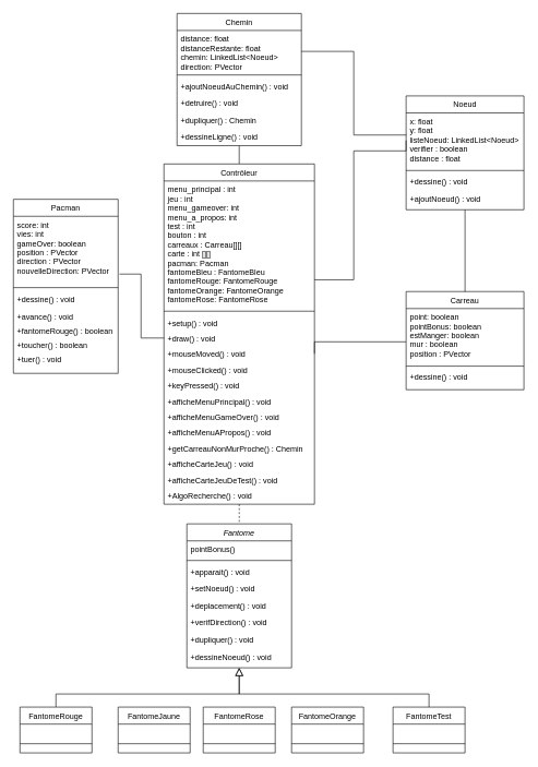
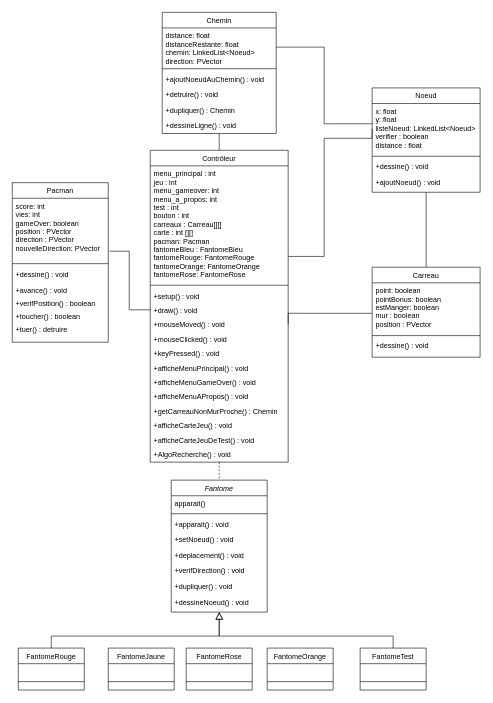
  <mxCell id="0" />
  <mxCell id="1" parent="0" />
  <mxCell id="2" value="" style="endArrow=block;endSize=10;endFill=0;shadow=0;strokeWidth=1;rounded=0;edgeStyle=elbowEdgeStyle;elbow=vertical;exitX=0.5;exitY=0;exitDx=0;exitDy=0;" parent="1" source="60" target="45" edge="1"><mxGeometry width="160" relative="1" as="geometry"><mxPoint x="280" y="963" as="sourcePoint" /><mxPoint x="280" y="963" as="targetPoint" /><Array as="points"><mxPoint x="260" y="1060" /><mxPoint x="220" y="1040" /><mxPoint x="380" y="1060" /><mxPoint x="430" y="1064" /></Array></mxGeometry></mxCell>
  <mxCell id="3" value="Chemin&#10;" style="swimlane;fontStyle=0;align=center;verticalAlign=top;childLayout=stackLayout;horizontal=1;startSize=26;horizontalStack=0;resizeParent=1;resizeLast=0;collapsible=1;marginBottom=0;rounded=0;shadow=0;strokeWidth=1;" parent="1" vertex="1"><mxGeometry x="270" y="20" width="190" height="202" as="geometry"><mxRectangle x="550" y="140" width="160" height="26" as="alternateBounds" /></mxGeometry></mxCell>
  <mxCell id="4" value="distance: float&#10;distanceRestante: float&#10;chemin: LinkedList&lt;Noeud&gt;&#10;direction: PVector" style="text;align=left;verticalAlign=top;spacingLeft=4;spacingRight=4;overflow=hidden;rotatable=0;points=[[0,0.5],[1,0.5]];portConstraint=eastwest;rounded=0;shadow=0;html=0;" parent="3" vertex="1"><mxGeometry y="26" width="190" height="64" as="geometry" /></mxCell>
  <mxCell id="5" value="" style="line;html=1;strokeWidth=1;align=left;verticalAlign=middle;spacingTop=-1;spacingLeft=3;spacingRight=3;rotatable=0;labelPosition=right;points=[];portConstraint=eastwest;" parent="3" vertex="1"><mxGeometry y="90" width="190" height="8" as="geometry" /></mxCell>
  <mxCell id="6" value="+ajoutNoeudAuChemin() : void" style="text;align=left;verticalAlign=top;spacingLeft=4;spacingRight=4;overflow=hidden;rotatable=0;points=[[0,0.5],[1,0.5]];portConstraint=eastwest;" parent="3" vertex="1"><mxGeometry y="98" width="190" height="26" as="geometry" /></mxCell>
  <mxCell id="7" value="+detruire() : void" style="text;align=left;verticalAlign=top;spacingLeft=4;spacingRight=4;overflow=hidden;rotatable=0;points=[[0,0.5],[1,0.5]];portConstraint=eastwest;" parent="3" vertex="1"><mxGeometry y="124" width="190" height="26" as="geometry" /></mxCell>
  <mxCell id="8" value="+dupliquer() : Chemin" style="text;align=left;verticalAlign=top;spacingLeft=4;spacingRight=4;overflow=hidden;rotatable=0;points=[[0,0.5],[1,0.5]];portConstraint=eastwest;" parent="3" vertex="1"><mxGeometry y="150" width="190" height="26" as="geometry" /></mxCell>
  <mxCell id="9" value="+dessineLigne() : void" style="text;align=left;verticalAlign=top;spacingLeft=4;spacingRight=4;overflow=hidden;rotatable=0;points=[[0,0.5],[1,0.5]];portConstraint=eastwest;" parent="3" vertex="1"><mxGeometry y="176" width="190" height="26" as="geometry" /></mxCell>
  <mxCell id="10" value="Noeud&#10;" style="swimlane;fontStyle=0;align=center;verticalAlign=top;childLayout=stackLayout;horizontal=1;startSize=26;horizontalStack=0;resizeParent=1;resizeLast=0;collapsible=1;marginBottom=0;rounded=0;shadow=0;strokeWidth=1;" parent="1" vertex="1"><mxGeometry x="620" y="146" width="180" height="174" as="geometry"><mxRectangle x="550" y="140" width="160" height="26" as="alternateBounds" /></mxGeometry></mxCell>
  <mxCell id="11" value="x: float&#10;y: float&#10;listeNoeud: LinkedList&lt;Noeud&gt;&#10;verifier : boolean&#10;distance : float" style="text;align=left;verticalAlign=top;spacingLeft=4;spacingRight=4;overflow=hidden;rotatable=0;points=[[0,0.5],[1,0.5]];portConstraint=eastwest;rounded=0;shadow=0;html=0;" parent="10" vertex="1"><mxGeometry y="26" width="180" height="84" as="geometry" /></mxCell>
  <mxCell id="12" value="" style="line;html=1;strokeWidth=1;align=left;verticalAlign=middle;spacingTop=-1;spacingLeft=3;spacingRight=3;rotatable=0;labelPosition=right;points=[];portConstraint=eastwest;" parent="10" vertex="1"><mxGeometry y="110" width="180" height="8" as="geometry" /></mxCell>
  <mxCell id="13" value="+dessine() : void&#10; " style="text;align=left;verticalAlign=top;spacingLeft=4;spacingRight=4;overflow=hidden;rotatable=0;points=[[0,0.5],[1,0.5]];portConstraint=eastwest;" parent="10" vertex="1"><mxGeometry y="118" width="180" height="26" as="geometry" /></mxCell>
  <mxCell id="14" value="+ajoutNoeud() : void&#10;" style="text;align=left;verticalAlign=top;spacingLeft=4;spacingRight=4;overflow=hidden;rotatable=0;points=[[0,0.5],[1,0.5]];portConstraint=eastwest;" parent="10" vertex="1"><mxGeometry y="144" width="180" height="26" as="geometry" /></mxCell>
  <mxCell id="15" value="" style="endArrow=none;html=1;edgeStyle=orthogonalEdgeStyle;strokeColor=#000000;fontColor=none;exitX=0.5;exitY=1;exitDx=0;exitDy=0;entryX=0.5;entryY=0;entryDx=0;entryDy=0;" parent="1" source="3" target="22" edge="1"><mxGeometry relative="1" as="geometry"><mxPoint x="270" y="290" as="sourcePoint" /><mxPoint x="380" y="280" as="targetPoint" /></mxGeometry></mxCell>
  <mxCell id="16" value="Carreau&#10;" style="swimlane;fontStyle=0;align=center;verticalAlign=top;childLayout=stackLayout;horizontal=1;startSize=26;horizontalStack=0;resizeParent=1;resizeLast=0;collapsible=1;marginBottom=0;rounded=0;shadow=0;strokeWidth=1;" parent="1" vertex="1"><mxGeometry x="620" y="445" width="180" height="150" as="geometry"><mxRectangle x="550" y="140" width="160" height="26" as="alternateBounds" /></mxGeometry></mxCell>
  <mxCell id="17" value="point: boolean&#10;pointBonus: boolean&#10;estManger: boolean&#10;mur : boolean&#10;position : PVector" style="text;align=left;verticalAlign=top;spacingLeft=4;spacingRight=4;overflow=hidden;rotatable=0;points=[[0,0.5],[1,0.5]];portConstraint=eastwest;rounded=0;shadow=0;html=0;" parent="16" vertex="1"><mxGeometry y="26" width="180" height="84" as="geometry" /></mxCell>
  <mxCell id="18" value="" style="line;html=1;strokeWidth=1;align=left;verticalAlign=middle;spacingTop=-1;spacingLeft=3;spacingRight=3;rotatable=0;labelPosition=right;points=[];portConstraint=eastwest;" parent="16" vertex="1"><mxGeometry y="110" width="180" height="8" as="geometry" /></mxCell>
  <mxCell id="19" value="+dessine() : void&#10;" style="text;align=left;verticalAlign=top;spacingLeft=4;spacingRight=4;overflow=hidden;rotatable=0;points=[[0,0.5],[1,0.5]];portConstraint=eastwest;" parent="16" vertex="1"><mxGeometry y="118" width="180" height="26" as="geometry" /></mxCell>
  <mxCell id="20" value="" style="endArrow=none;html=1;edgeStyle=orthogonalEdgeStyle;strokeColor=#000000;fontColor=none;entryX=0.5;entryY=0;entryDx=0;entryDy=0;exitX=0.5;exitY=1;exitDx=0;exitDy=0;" parent="1" source="10" target="16" edge="1"><mxGeometry relative="1" as="geometry"><mxPoint x="360" y="320" as="sourcePoint" /><mxPoint x="520" y="320" as="targetPoint" /></mxGeometry></mxCell>
  <mxCell id="21" style="edgeStyle=orthogonalEdgeStyle;rounded=0;orthogonalLoop=1;jettySize=auto;html=1;exitX=0.5;exitY=1;exitDx=0;exitDy=0;entryX=0.5;entryY=0;entryDx=0;entryDy=0;endArrow=none;endFill=0;dashed=1;" edge="1" parent="1" source="22" target="45"><mxGeometry relative="1" as="geometry" /></mxCell>
  <mxCell id="22" value="Contrôleur" style="swimlane;fontStyle=0;align=center;verticalAlign=top;childLayout=stackLayout;horizontal=1;startSize=26;horizontalStack=0;resizeParent=1;resizeLast=0;collapsible=1;marginBottom=0;rounded=0;shadow=0;strokeWidth=1;" parent="1" vertex="1"><mxGeometry x="250" y="250" width="230" height="520" as="geometry"><mxRectangle x="550" y="140" width="160" height="26" as="alternateBounds" /></mxGeometry></mxCell>
  <mxCell id="23" value="menu_principal : int&#10;jeu : int&#10;menu_gameover: int &#10;menu_a_propos: int&#10;test : int&#10;bouton : int&#10;carreaux : Carreau[][]&#10;carte : int [][]&#10;pacman: Pacman&#10;fantomeBleu : FantomeBleu&#10;fantomeRouge: FantomeRouge&#10;fantomeOrange: FantomeOrange&#10;fantomeRose: FantomeRose" style="text;align=left;verticalAlign=top;spacingLeft=4;spacingRight=4;overflow=hidden;rotatable=0;points=[[0,0.5],[1,0.5]];portConstraint=eastwest;" parent="22" vertex="1"><mxGeometry y="26" width="230" height="194" as="geometry" /></mxCell>
  <mxCell id="24" value="" style="line;html=1;strokeWidth=1;align=left;verticalAlign=middle;spacingTop=-1;spacingLeft=3;spacingRight=3;rotatable=0;labelPosition=right;points=[];portConstraint=eastwest;" parent="22" vertex="1"><mxGeometry y="220" width="230" height="10" as="geometry" /></mxCell>
  <mxCell id="25" value="+setup() : void&#10;" style="text;align=left;verticalAlign=top;spacingLeft=4;spacingRight=4;overflow=hidden;rotatable=0;points=[[0,0.5],[1,0.5]];portConstraint=eastwest;" parent="22" vertex="1"><mxGeometry y="230" width="230" height="24" as="geometry" /></mxCell>
  <mxCell id="26" value="+draw() : void" style="text;align=left;verticalAlign=top;spacingLeft=4;spacingRight=4;overflow=hidden;rotatable=0;points=[[0,0.5],[1,0.5]];portConstraint=eastwest;" parent="22" vertex="1"><mxGeometry y="254" width="230" height="24" as="geometry" /></mxCell>
  <mxCell id="27" value="+mouseMoved() : void" style="text;align=left;verticalAlign=top;spacingLeft=4;spacingRight=4;overflow=hidden;rotatable=0;points=[[0,0.5],[1,0.5]];portConstraint=eastwest;" parent="22" vertex="1"><mxGeometry y="278" width="230" height="24" as="geometry" /></mxCell>
  <mxCell id="28" value="+mouseClicked() : void" style="text;align=left;verticalAlign=top;spacingLeft=4;spacingRight=4;overflow=hidden;rotatable=0;points=[[0,0.5],[1,0.5]];portConstraint=eastwest;" parent="22" vertex="1"><mxGeometry y="302" width="230" height="24" as="geometry" /></mxCell>
  <mxCell id="29" value="+keyPressed() : void" style="text;align=left;verticalAlign=top;spacingLeft=4;spacingRight=4;overflow=hidden;rotatable=0;points=[[0,0.5],[1,0.5]];portConstraint=eastwest;" vertex="1" parent="22"><mxGeometry y="326" width="230" height="24" as="geometry" /></mxCell>
  <mxCell id="30" value="+afficheMenuPrincipal() : void" style="text;align=left;verticalAlign=top;spacingLeft=4;spacingRight=4;overflow=hidden;rotatable=0;points=[[0,0.5],[1,0.5]];portConstraint=eastwest;" vertex="1" parent="22"><mxGeometry y="350" width="230" height="24" as="geometry" /></mxCell>
  <mxCell id="31" value="+afficheMenuGameOver() : void" style="text;align=left;verticalAlign=top;spacingLeft=4;spacingRight=4;overflow=hidden;rotatable=0;points=[[0,0.5],[1,0.5]];portConstraint=eastwest;" vertex="1" parent="22"><mxGeometry y="374" width="230" height="24" as="geometry" /></mxCell>
  <mxCell id="32" value="+afficheMenuAPropos() : void" style="text;align=left;verticalAlign=top;spacingLeft=4;spacingRight=4;overflow=hidden;rotatable=0;points=[[0,0.5],[1,0.5]];portConstraint=eastwest;" vertex="1" parent="22"><mxGeometry y="398" width="230" height="24" as="geometry" /></mxCell>
  <mxCell id="33" value="+getCarreauNonMurProche() : Chemin" style="text;align=left;verticalAlign=top;spacingLeft=4;spacingRight=4;overflow=hidden;rotatable=0;points=[[0,0.5],[1,0.5]];portConstraint=eastwest;" vertex="1" parent="22"><mxGeometry y="422" width="230" height="24" as="geometry" /></mxCell>
  <mxCell id="34" value="+afficheCarteJeu() : void" style="text;align=left;verticalAlign=top;spacingLeft=4;spacingRight=4;overflow=hidden;rotatable=0;points=[[0,0.5],[1,0.5]];portConstraint=eastwest;" vertex="1" parent="22"><mxGeometry y="446" width="230" height="24" as="geometry" /></mxCell>
  <mxCell id="35" value="+afficheCarteJeuDeTest() : void" style="text;align=left;verticalAlign=top;spacingLeft=4;spacingRight=4;overflow=hidden;rotatable=0;points=[[0,0.5],[1,0.5]];portConstraint=eastwest;" vertex="1" parent="22"><mxGeometry y="470" width="230" height="24" as="geometry" /></mxCell>
  <mxCell id="36" value="+AlgoRecherche() : void" style="text;align=left;verticalAlign=top;spacingLeft=4;spacingRight=4;overflow=hidden;rotatable=0;points=[[0,0.5],[1,0.5]];portConstraint=eastwest;" vertex="1" parent="22"><mxGeometry y="494" width="230" height="24" as="geometry" /></mxCell>
  <mxCell id="37" value="Pacman&#10;" style="swimlane;fontStyle=0;align=center;verticalAlign=top;childLayout=stackLayout;horizontal=1;startSize=26;horizontalStack=0;resizeParent=1;resizeLast=0;collapsible=1;marginBottom=0;rounded=0;shadow=0;strokeWidth=1;" parent="1" vertex="1"><mxGeometry x="20" y="304" width="160" height="266" as="geometry"><mxRectangle x="550" y="140" width="160" height="26" as="alternateBounds" /></mxGeometry></mxCell>
  <mxCell id="38" value="score: int&#10;vies: int&#10;gameOver: boolean&#10;position : PVector&#10;direction : PVector&#10;nouvelleDirection: PVector" style="text;align=left;verticalAlign=top;spacingLeft=4;spacingRight=4;overflow=hidden;rotatable=0;points=[[0,0.5],[1,0.5]];portConstraint=eastwest;rounded=0;shadow=0;html=0;" parent="37" vertex="1"><mxGeometry y="26" width="160" height="104" as="geometry" /></mxCell>
  <mxCell id="39" value="" style="line;html=1;strokeWidth=1;align=left;verticalAlign=middle;spacingTop=-1;spacingLeft=3;spacingRight=3;rotatable=0;labelPosition=right;points=[];portConstraint=eastwest;" parent="37" vertex="1"><mxGeometry y="130" width="160" height="10" as="geometry" /></mxCell>
  <mxCell id="40" value="+dessine() : void&#10;" style="text;align=left;verticalAlign=top;spacingLeft=4;spacingRight=4;overflow=hidden;rotatable=0;points=[[0,0.5],[1,0.5]];portConstraint=eastwest;" vertex="1" parent="37"><mxGeometry y="140" width="160" height="26" as="geometry" /></mxCell>
  <mxCell id="41" value="+avance() : void&#10;" style="text;align=left;verticalAlign=top;spacingLeft=4;spacingRight=4;overflow=hidden;rotatable=0;points=[[0,0.5],[1,0.5]];portConstraint=eastwest;" vertex="1" parent="37"><mxGeometry y="166" width="160" height="22" as="geometry" /></mxCell>
- <mxCell id="42" value="+fantomeRouge() : boolean&#10;" style="text;align=left;verticalAlign=top;spacingLeft=4;spacingRight=4;overflow=hidden;rotatable=0;points=[[0,0.5],[1,0.5]];portConstraint=eastwest;" vertex="1" parent="37"><mxGeometry y="188" width="160" height="22" as="geometry" /></mxCell>
+ <mxCell id="42" value="+verifPosition() : boolean&#10;" style="text;align=left;verticalAlign=top;spacingLeft=4;spacingRight=4;overflow=hidden;rotatable=0;points=[[0,0.5],[1,0.5]];portConstraint=eastwest;" vertex="1" parent="37"><mxGeometry y="188" width="160" height="22" as="geometry" /></mxCell>
  <mxCell id="43" value="+toucher() : boolean&#10;" style="text;align=left;verticalAlign=top;spacingLeft=4;spacingRight=4;overflow=hidden;rotatable=0;points=[[0,0.5],[1,0.5]];portConstraint=eastwest;" vertex="1" parent="37"><mxGeometry y="210" width="160" height="22" as="geometry" /></mxCell>
- <mxCell id="44" value="+tuer() : void" style="text;align=left;verticalAlign=top;spacingLeft=4;spacingRight=4;overflow=hidden;rotatable=0;points=[[0,0.5],[1,0.5]];portConstraint=eastwest;" vertex="1" parent="37"><mxGeometry y="232" width="160" height="22" as="geometry" /></mxCell>
+ <mxCell id="44" value="+tuer() : detruire" style="text;align=left;verticalAlign=top;spacingLeft=4;spacingRight=4;overflow=hidden;rotatable=0;points=[[0,0.5],[1,0.5]];portConstraint=eastwest;" vertex="1" parent="37"><mxGeometry y="232" width="160" height="22" as="geometry" /></mxCell>
  <mxCell id="45" value="Fantome&#10;" style="swimlane;fontStyle=2;align=center;verticalAlign=top;childLayout=stackLayout;horizontal=1;startSize=26;horizontalStack=0;resizeParent=1;resizeLast=0;collapsible=1;marginBottom=0;rounded=0;shadow=0;strokeWidth=1;" parent="1" vertex="1"><mxGeometry x="285" y="800" width="160" height="220" as="geometry"><mxRectangle x="220" y="120" width="160" height="26" as="alternateBounds" /></mxGeometry></mxCell>
- <mxCell id="46" value="pointBonus()" style="text;align=left;verticalAlign=top;spacingLeft=4;spacingRight=4;overflow=hidden;rotatable=0;points=[[0,0.5],[1,0.5]];portConstraint=eastwest;rounded=0;shadow=0;html=0;" vertex="1" parent="45"><mxGeometry y="26" width="160" height="26" as="geometry" /></mxCell>
+ <mxCell id="46" value="apparait()" style="text;align=left;verticalAlign=top;spacingLeft=4;spacingRight=4;overflow=hidden;rotatable=0;points=[[0,0.5],[1,0.5]];portConstraint=eastwest;rounded=0;shadow=0;html=0;" vertex="1" parent="45"><mxGeometry y="26" width="160" height="26" as="geometry" /></mxCell>
  <mxCell id="47" value="" style="line;html=1;strokeWidth=1;align=left;verticalAlign=middle;spacingTop=-1;spacingLeft=3;spacingRight=3;rotatable=0;labelPosition=right;points=[];portConstraint=eastwest;" vertex="1" parent="45"><mxGeometry y="52" width="160" height="8" as="geometry" /></mxCell>
  <mxCell id="48" value="+apparait() : void" style="text;align=left;verticalAlign=top;spacingLeft=4;spacingRight=4;overflow=hidden;rotatable=0;points=[[0,0.5],[1,0.5]];portConstraint=eastwest;rounded=0;shadow=0;html=0;" parent="45" vertex="1"><mxGeometry y="60" width="160" height="26" as="geometry" /></mxCell>
  <mxCell id="49" value="+setNoeud() : void" style="text;align=left;verticalAlign=top;spacingLeft=4;spacingRight=4;overflow=hidden;rotatable=0;points=[[0,0.5],[1,0.5]];portConstraint=eastwest;" vertex="1" parent="45"><mxGeometry y="86" width="160" height="26" as="geometry" /></mxCell>
  <mxCell id="50" value="+deplacement() : void" style="text;align=left;verticalAlign=top;spacingLeft=4;spacingRight=4;overflow=hidden;rotatable=0;points=[[0,0.5],[1,0.5]];portConstraint=eastwest;" vertex="1" parent="45"><mxGeometry y="112" width="160" height="26" as="geometry" /></mxCell>
  <mxCell id="51" value="+verifDirection() : void" style="text;align=left;verticalAlign=top;spacingLeft=4;spacingRight=4;overflow=hidden;rotatable=0;points=[[0,0.5],[1,0.5]];portConstraint=eastwest;" vertex="1" parent="45"><mxGeometry y="138" width="160" height="26" as="geometry" /></mxCell>
  <mxCell id="52" value="+dupliquer() : void" style="text;align=left;verticalAlign=top;spacingLeft=4;spacingRight=4;overflow=hidden;rotatable=0;points=[[0,0.5],[1,0.5]];portConstraint=eastwest;" vertex="1" parent="45"><mxGeometry y="164" width="160" height="26" as="geometry" /></mxCell>
  <mxCell id="53" value="+dessineNoeud() : void" style="text;align=left;verticalAlign=top;spacingLeft=4;spacingRight=4;overflow=hidden;rotatable=0;points=[[0,0.5],[1,0.5]];portConstraint=eastwest;" vertex="1" parent="45"><mxGeometry y="190" width="160" height="26" as="geometry" /></mxCell>
  <mxCell id="54" value="FantomeJaune&#10;" style="swimlane;fontStyle=0;align=center;verticalAlign=top;childLayout=stackLayout;horizontal=1;startSize=26;horizontalStack=0;resizeParent=1;resizeLast=0;collapsible=1;marginBottom=0;rounded=0;shadow=0;strokeWidth=1;" parent="1" vertex="1"><mxGeometry x="180" y="1080" width="110" height="70" as="geometry"><mxRectangle x="340" y="380" width="170" height="26" as="alternateBounds" /></mxGeometry></mxCell>
  <mxCell id="55" value=" " style="text;align=left;verticalAlign=top;spacingLeft=4;spacingRight=4;overflow=hidden;rotatable=0;points=[[0,0.5],[1,0.5]];portConstraint=eastwest;" parent="54" vertex="1"><mxGeometry y="26" width="110" height="26" as="geometry" /></mxCell>
  <mxCell id="56" value="" style="line;html=1;strokeWidth=1;align=left;verticalAlign=middle;spacingTop=-1;spacingLeft=3;spacingRight=3;rotatable=0;labelPosition=right;points=[];portConstraint=eastwest;" parent="54" vertex="1"><mxGeometry y="52" width="110" height="8" as="geometry" /></mxCell>
  <mxCell id="57" value="FantomeRose&#10;" style="swimlane;fontStyle=0;align=center;verticalAlign=top;childLayout=stackLayout;horizontal=1;startSize=26;horizontalStack=0;resizeParent=1;resizeLast=0;collapsible=1;marginBottom=0;rounded=0;shadow=0;strokeWidth=1;" parent="1" vertex="1"><mxGeometry x="310" y="1080" width="110" height="70" as="geometry"><mxRectangle x="340" y="380" width="170" height="26" as="alternateBounds" /></mxGeometry></mxCell>
  <mxCell id="58" value=" " style="text;align=left;verticalAlign=top;spacingLeft=4;spacingRight=4;overflow=hidden;rotatable=0;points=[[0,0.5],[1,0.5]];portConstraint=eastwest;" parent="57" vertex="1"><mxGeometry y="26" width="110" height="26" as="geometry" /></mxCell>
  <mxCell id="59" value="" style="line;html=1;strokeWidth=1;align=left;verticalAlign=middle;spacingTop=-1;spacingLeft=3;spacingRight=3;rotatable=0;labelPosition=right;points=[];portConstraint=eastwest;" parent="57" vertex="1"><mxGeometry y="52" width="110" height="8" as="geometry" /></mxCell>
  <mxCell id="60" value="FantomeRouge" style="swimlane;fontStyle=0;align=center;verticalAlign=top;childLayout=stackLayout;horizontal=1;startSize=26;horizontalStack=0;resizeParent=1;resizeLast=0;collapsible=1;marginBottom=0;rounded=0;shadow=0;strokeWidth=1;" parent="1" vertex="1"><mxGeometry x="30" y="1080" width="110" height="70" as="geometry"><mxRectangle x="130" y="380" width="160" height="26" as="alternateBounds" /></mxGeometry></mxCell>
  <mxCell id="61" value="   &#10;" style="text;align=left;verticalAlign=top;spacingLeft=4;spacingRight=4;overflow=hidden;rotatable=0;points=[[0,0.5],[1,0.5]];portConstraint=eastwest;" parent="60" vertex="1"><mxGeometry y="26" width="110" height="26" as="geometry" /></mxCell>
  <mxCell id="62" value="" style="line;html=1;strokeWidth=1;align=left;verticalAlign=middle;spacingTop=-1;spacingLeft=3;spacingRight=3;rotatable=0;labelPosition=right;points=[];portConstraint=eastwest;" parent="60" vertex="1"><mxGeometry y="52" width="110" height="8" as="geometry" /></mxCell>
  <mxCell id="63" value="FantomeOrange" style="swimlane;fontStyle=0;align=center;verticalAlign=top;childLayout=stackLayout;horizontal=1;startSize=26;horizontalStack=0;resizeParent=1;resizeLast=0;collapsible=1;marginBottom=0;rounded=0;shadow=0;strokeWidth=1;" parent="1" vertex="1"><mxGeometry x="445" y="1080" width="110" height="70" as="geometry"><mxRectangle x="340" y="380" width="170" height="26" as="alternateBounds" /></mxGeometry></mxCell>
  <mxCell id="64" value=" " style="text;align=left;verticalAlign=top;spacingLeft=4;spacingRight=4;overflow=hidden;rotatable=0;points=[[0,0.5],[1,0.5]];portConstraint=eastwest;" parent="63" vertex="1"><mxGeometry y="26" width="110" height="26" as="geometry" /></mxCell>
  <mxCell id="65" value="" style="line;html=1;strokeWidth=1;align=left;verticalAlign=middle;spacingTop=-1;spacingLeft=3;spacingRight=3;rotatable=0;labelPosition=right;points=[];portConstraint=eastwest;" parent="63" vertex="1"><mxGeometry y="52" width="110" height="8" as="geometry" /></mxCell>
  <mxCell id="66" value="FantomeTest" style="swimlane;fontStyle=0;align=center;verticalAlign=top;childLayout=stackLayout;horizontal=1;startSize=26;horizontalStack=0;resizeParent=1;resizeLast=0;collapsible=1;marginBottom=0;rounded=0;shadow=0;strokeWidth=1;" vertex="1" parent="1"><mxGeometry x="600" y="1080" width="110" height="70" as="geometry"><mxRectangle x="340" y="380" width="170" height="26" as="alternateBounds" /></mxGeometry></mxCell>
  <mxCell id="67" value=" " style="text;align=left;verticalAlign=top;spacingLeft=4;spacingRight=4;overflow=hidden;rotatable=0;points=[[0,0.5],[1,0.5]];portConstraint=eastwest;" vertex="1" parent="66"><mxGeometry y="26" width="110" height="26" as="geometry" /></mxCell>
  <mxCell id="68" value="" style="line;html=1;strokeWidth=1;align=left;verticalAlign=middle;spacingTop=-1;spacingLeft=3;spacingRight=3;rotatable=0;labelPosition=right;points=[];portConstraint=eastwest;" vertex="1" parent="66"><mxGeometry y="52" width="110" height="8" as="geometry" /></mxCell>
  <mxCell id="69" value="" style="endArrow=block;endSize=10;endFill=0;shadow=0;strokeWidth=1;rounded=0;edgeStyle=elbowEdgeStyle;elbow=vertical;exitX=0.5;exitY=0;exitDx=0;exitDy=0;entryX=0.5;entryY=1;entryDx=0;entryDy=0;" edge="1" parent="1" source="66" target="45"><mxGeometry width="160" relative="1" as="geometry"><mxPoint x="685" y="1080" as="sourcePoint" /><mxPoint x="605" y="1000" as="targetPoint" /><Array as="points"><mxPoint x="540" y="1060" /><mxPoint x="605" y="1060" /><mxPoint x="615" y="1070" /></Array></mxGeometry></mxCell>
  <mxCell id="70" style="edgeStyle=orthogonalEdgeStyle;rounded=0;orthogonalLoop=1;jettySize=auto;html=1;exitX=1;exitY=0.5;exitDx=0;exitDy=0;entryX=-0.002;entryY=0.605;entryDx=0;entryDy=0;entryPerimeter=0;startArrow=none;startFill=0;endArrow=none;endFill=0;" edge="1" parent="1" source="27" target="17"><mxGeometry relative="1" as="geometry"><Array as="points"><mxPoint x="480" y="522" /></Array></mxGeometry></mxCell>
  <mxCell id="71" style="edgeStyle=orthogonalEdgeStyle;rounded=0;orthogonalLoop=1;jettySize=auto;html=1;exitX=1;exitY=0.5;exitDx=0;exitDy=0;entryX=0.002;entryY=0.402;entryDx=0;entryDy=0;entryPerimeter=0;startArrow=none;startFill=0;endArrow=none;endFill=0;" edge="1" parent="1" source="4" target="11"><mxGeometry relative="1" as="geometry" /></mxCell>
  <mxCell id="72" style="edgeStyle=orthogonalEdgeStyle;rounded=0;orthogonalLoop=1;jettySize=auto;html=1;exitX=0;exitY=0.5;exitDx=0;exitDy=0;entryX=1.013;entryY=0.849;entryDx=0;entryDy=0;entryPerimeter=0;startArrow=none;startFill=0;endArrow=none;endFill=0;" edge="1" parent="1" source="26" target="38"><mxGeometry relative="1" as="geometry" /></mxCell>
  <mxCell id="73" style="edgeStyle=orthogonalEdgeStyle;rounded=0;orthogonalLoop=1;jettySize=auto;html=1;exitX=0;exitY=0.5;exitDx=0;exitDy=0;startArrow=none;startFill=0;endArrow=none;endFill=0;" edge="1" parent="1" source="11" target="23"><mxGeometry relative="1" as="geometry"><Array as="points"><mxPoint x="620" y="230" /><mxPoint x="540" y="230" /><mxPoint x="540" y="427" /></Array></mxGeometry></mxCell>
